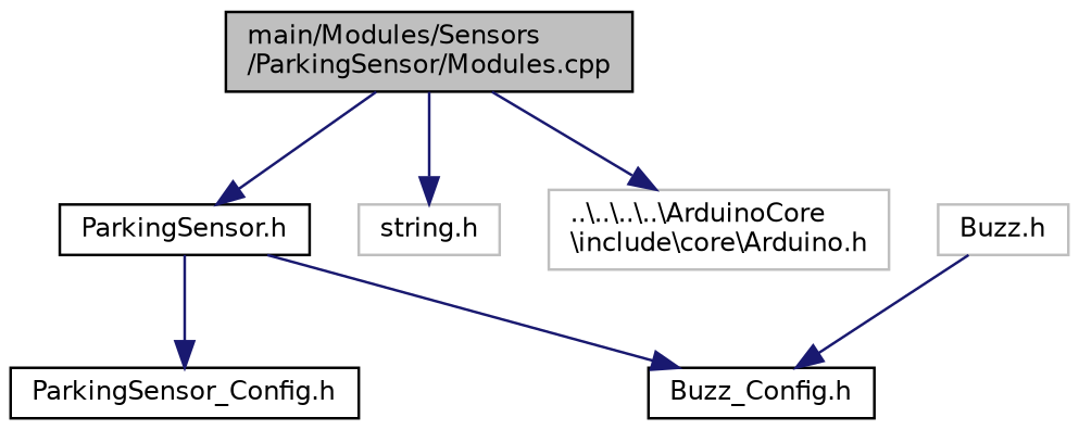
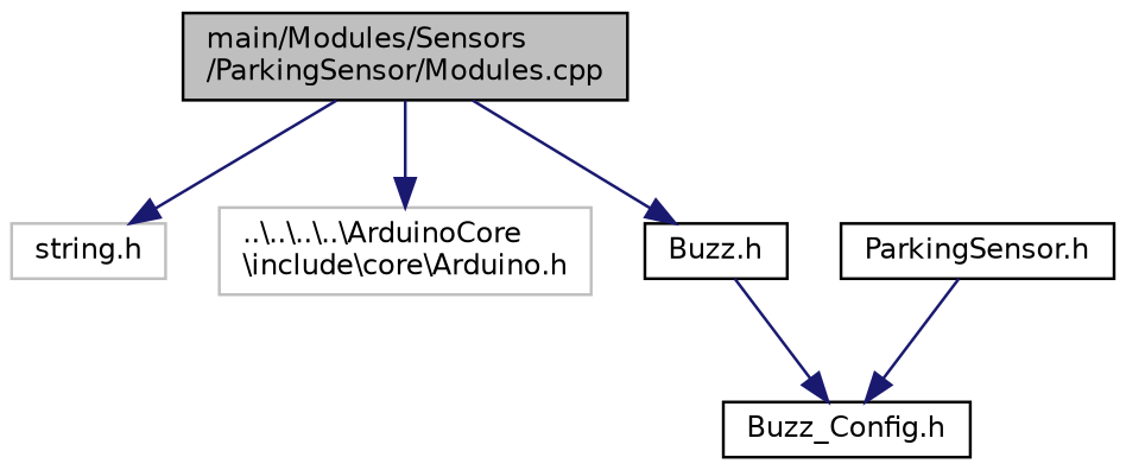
  digraph {
    node [color=black fillcolor=white fontname=Helvetica fontsize=10 shape=record style=filled]
    edge [color=midnightblue fontname=Helvetica fontsize=10 labelfontname=Helvetica labelfontsize=10 style=solid]
    n1 [fillcolor=grey75 fontcolor=black height=0.2 label="main/Modules/Sensors\l/ParkingSensor/Modules.cpp" width=0.4]
    n2 [height=0.2 label="ParkingSensor.h" width=0.4]
    n3 [color=grey75 height=0.2 label="string.h" width=0.4]
    n4 [color=grey75 height=0.2 label="..\\..\\..\\..\\ArduinoCore\l\\include\\core\\Arduino.h" width=0.4]
-   n5 [height=0.2 label="ParkingSensor_Config.h" width=0.4]
    n6 [height=0.2 label="Buzz_Config.h" width=0.4]
-   n7 [color=grey75 height=0.2 label="Buzz.h" width=0.4]
-   n1 -> n2
+   n7 [height=0.2 label="Buzz.h" width=0.4]
+   n1 -> n7
    n1 -> n3
    n1 -> n4
-   n2 -> n5
    n2 -> n6
    n7 -> n6
  }
